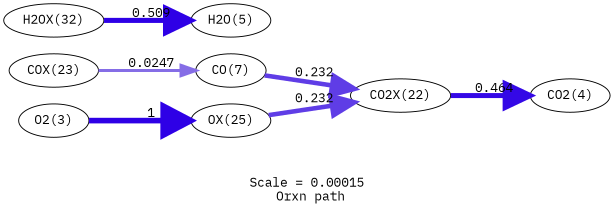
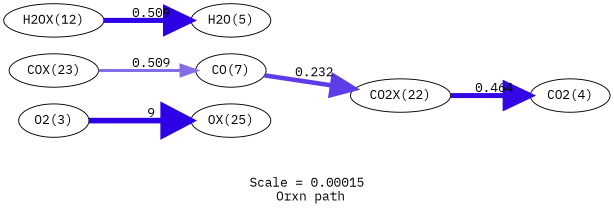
  digraph {
    fontname="IBM Plex Mono"
    label="Scale = 0.00015\l Orxn path"
    rankdir=LR
    node [fontname="IBM Plex Mono"]
    edge [arrowsize=2.45 color="0.7, 0.732, 0.9" fontname="IBM Plex Mono" penwidth=4.9]
    n1 [label="CO2X(22)"]
    n2 [label="CO2(4)"]
    n3 [label="COX(23)"]
    n4 [label="CO(7)"]
    n5 [label="OX(25)"]
    n6 [label="O2(3)"]
-   n7 [label="H2OX(32)"]
+   n7 [label="H2OX(12)"]
    n8 [label="H2O(5)"]
    n1 -> n2 [arrowsize=2.71 color="0.7, 0.964, 0.9" label=" 0.464" penwidth=5.42]
-   n3 -> n4 [arrowsize=1.6 color="0.7, 0.525, 0.9" label=" 0.0247" penwidth=3.21]
+   n3 -> n4 [arrowsize=1.6 color="0.7, 0.525, 0.9" label=" 0.509" penwidth=3.21]
    n4 -> n1 [label=" 0.232"]
-   n5 -> n1 [label=" 0.232"]
-   n6 -> n5 [arrowsize=3 color="0.7, 1.5, 0.9" label=" 1" penwidth=6]
+   n6 -> n5 [arrowsize=3 color="0.7, 1.5, 0.9" label=" 9" penwidth=6]
    n7 -> n8 [arrowsize=2.75 color="0.7, 1.01, 0.9" label=" 0.509" penwidth=5.49]
  }
